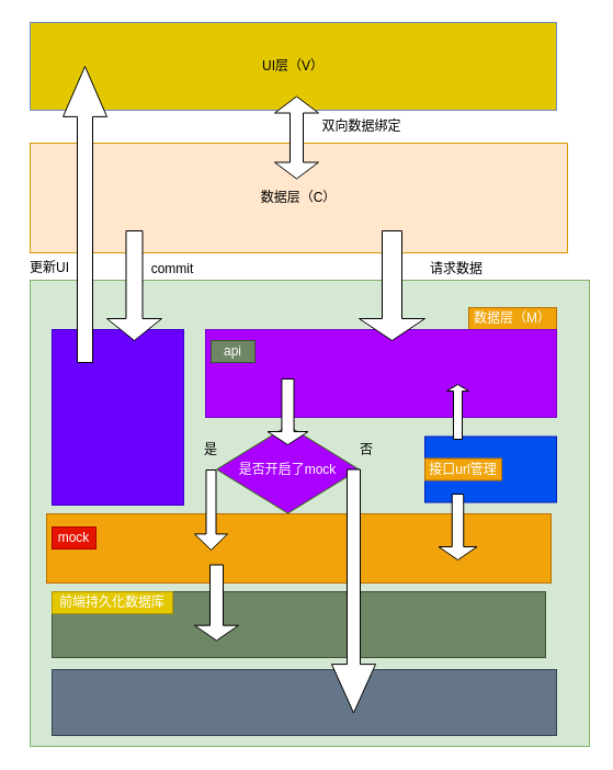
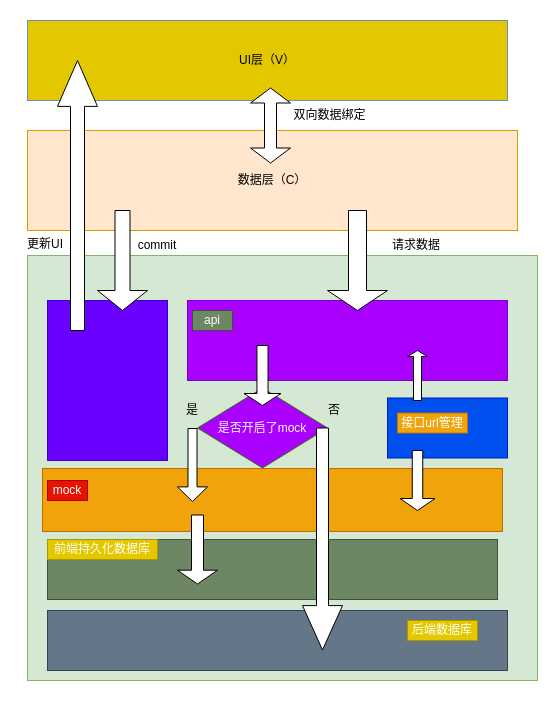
  <mxCell id="0" />
  <mxCell id="1" parent="0" />
  <mxCell id="2" value="UI层（V）" style="rounded=0;whiteSpace=wrap;html=1;fillColor=#e3c800;strokeColor=#6c8ebf;" vertex="1" parent="1"><mxGeometry x="27" y="20" width="480" height="80" as="geometry" /></mxCell>
  <mxCell id="3" value="数据层（C）" style="rounded=0;whiteSpace=wrap;html=1;fillColor=#ffe6cc;strokeColor=#d79b00;" vertex="1" parent="1"><mxGeometry x="27" y="130" width="490" height="100" as="geometry" /></mxCell>
  <mxCell id="4" value="" style="rounded=0;whiteSpace=wrap;html=1;fillColor=#d5e8d4;strokeColor=#82b366;" vertex="1" parent="1"><mxGeometry x="27" y="255" width="510" height="425" as="geometry" /></mxCell>
- <mxCell id="5" value="数据层（M）" style="text;html=1;strokeColor=#BD7000;fillColor=#f0a30a;align=center;verticalAlign=middle;whiteSpace=wrap;rounded=0;fontColor=#ffffff;" vertex="1" parent="1"><mxGeometry x="427" y="280" width="80" height="20" as="geometry" /></mxCell>
  <mxCell id="6" value="" style="rounded=0;whiteSpace=wrap;html=1;fillColor=#6a00ff;strokeColor=#3700CC;fontColor=#ffffff;" vertex="1" parent="1"><mxGeometry x="47" y="300" width="120" height="160" as="geometry" /></mxCell>
  <mxCell id="7" value="" style="rounded=0;whiteSpace=wrap;html=1;fillColor=#f0a30a;strokeColor=#BD7000;fontColor=#ffffff;" vertex="1" parent="1"><mxGeometry x="42" y="468" width="460" height="63" as="geometry" /></mxCell>
  <mxCell id="8" value="mock" style="text;html=1;strokeColor=#B20000;fillColor=#e51400;align=center;verticalAlign=middle;whiteSpace=wrap;rounded=0;fontColor=#ffffff;" vertex="1" parent="1"><mxGeometry x="47" y="480" width="40" height="20" as="geometry" /></mxCell>
  <mxCell id="9" value="" style="rounded=0;whiteSpace=wrap;html=1;fillColor=#0050ef;strokeColor=#001DBC;fontColor=#ffffff;" vertex="1" parent="1"><mxGeometry x="387" y="397.5" width="120" height="60" as="geometry" /></mxCell>
- <mxCell id="10" value="接口url管理" style="text;html=1;strokeColor=#BD7000;fillColor=#f0a30a;align=center;verticalAlign=middle;whiteSpace=wrap;rounded=0;fontColor=#ffffff;" vertex="1" parent="1"><mxGeometry x="387" y="417.5" width="70" height="20" as="geometry" /></mxCell>
+ <mxCell id="10" value="接口url管理" style="text;html=1;strokeColor=#BD7000;fillColor=#f0a30a;align=center;verticalAlign=middle;whiteSpace=wrap;rounded=0;fontColor=#ffffff;" vertex="1" parent="1"><mxGeometry x="397" y="412.5" width="70" height="20" as="geometry" /></mxCell>
  <mxCell id="11" value="更新UI" style="text;html=1;strokeColor=none;fillColor=none;align=center;verticalAlign=middle;whiteSpace=wrap;rounded=0;" vertex="1" parent="1"><mxGeometry x="20" y="234" width="50" height="20" as="geometry" /></mxCell>
  <mxCell id="12" value="commit" style="text;html=1;strokeColor=none;fillColor=none;align=center;verticalAlign=middle;whiteSpace=wrap;rounded=0;" vertex="1" parent="1"><mxGeometry x="137" y="235" width="40" height="20" as="geometry" /></mxCell>
  <mxCell id="13" value="" style="rounded=0;whiteSpace=wrap;html=1;fillColor=#647687;strokeColor=#314354;fontColor=#ffffff;" vertex="1" parent="1"><mxGeometry x="47" y="610" width="460" height="60" as="geometry" /></mxCell>
+ <mxCell id="14" value="后端数据库" style="text;html=1;strokeColor=#B09500;fillColor=#e3c800;align=center;verticalAlign=middle;whiteSpace=wrap;rounded=0;fontColor=#ffffff;" vertex="1" parent="1"><mxGeometry x="407" y="620" width="70" height="20" as="geometry" /></mxCell>
  <mxCell id="15" value="双向数据绑定" style="text;html=1;strokeColor=none;fillColor=none;align=center;verticalAlign=middle;whiteSpace=wrap;rounded=0;" vertex="1" parent="1"><mxGeometry x="282" y="105" width="95" height="20" as="geometry" /></mxCell>
  <mxCell id="16" value="请求数据" style="text;html=1;strokeColor=none;fillColor=none;align=center;verticalAlign=middle;whiteSpace=wrap;rounded=0;" vertex="1" parent="1"><mxGeometry x="336" y="235" width="160" height="20" as="geometry" /></mxCell>
  <mxCell id="17" value="" style="rounded=0;whiteSpace=wrap;html=1;fillColor=#aa00ff;strokeColor=#7700CC;fontColor=#ffffff;" vertex="1" parent="1"><mxGeometry x="187" y="300" width="320" height="80" as="geometry" /></mxCell>
  <mxCell id="18" value="api" style="text;html=1;strokeColor=#3A5431;fillColor=#6d8764;align=center;verticalAlign=middle;whiteSpace=wrap;rounded=0;fontColor=#ffffff;" vertex="1" parent="1"><mxGeometry x="192" y="310" width="40" height="20" as="geometry" /></mxCell>
  <mxCell id="19" value="" style="shape=singleArrow;direction=north;whiteSpace=wrap;html=1;arrowWidth=0.4;arrowSize=0.12;" vertex="1" parent="1"><mxGeometry x="407" y="350" width="20" height="50" as="geometry" /></mxCell>
  <mxCell id="20" value="" style="shape=singleArrow;direction=south;whiteSpace=wrap;html=1;" vertex="1" parent="1"><mxGeometry x="399.5" y="450" width="35" height="60" as="geometry" /></mxCell>
  <mxCell id="21" value="" style="shape=singleArrow;direction=south;whiteSpace=wrap;html=1;" vertex="1" parent="1"><mxGeometry x="327" y="210" width="60" height="100" as="geometry" /></mxCell>
  <mxCell id="22" value="" style="shape=doubleArrow;direction=south;whiteSpace=wrap;html=1;" vertex="1" parent="1"><mxGeometry x="250" y="87.5" width="40" height="75" as="geometry" /></mxCell>
  <mxCell id="23" value="" style="shape=singleArrow;direction=north;whiteSpace=wrap;html=1;arrowWidth=0.35;arrowSize=0.17;" vertex="1" parent="1"><mxGeometry x="57" y="60" width="40" height="270" as="geometry" /></mxCell>
  <mxCell id="24" value="" style="shape=singleArrow;direction=south;whiteSpace=wrap;html=1;" vertex="1" parent="1"><mxGeometry x="97" y="210" width="50" height="100" as="geometry" /></mxCell>
  <mxCell id="25" value="是否开启了mock" style="rhombus;whiteSpace=wrap;html=1;fillColor=#aa00ff;strokeColor=#2D7600;fontColor=#ffffff;" vertex="1" parent="1"><mxGeometry x="197" y="387.5" width="130" height="80" as="geometry" /></mxCell>
  <mxCell id="26" value="" style="shape=singleArrow;direction=south;whiteSpace=wrap;html=1;" vertex="1" parent="1"><mxGeometry x="177" y="428" width="30" height="73" as="geometry" /></mxCell>
  <mxCell id="27" value="是" style="text;html=1;strokeColor=none;fillColor=none;align=center;verticalAlign=middle;whiteSpace=wrap;rounded=0;" vertex="1" parent="1"><mxGeometry x="172" y="400" width="40" height="20" as="geometry" /></mxCell>
  <mxCell id="28" value="" style="shape=singleArrow;direction=south;whiteSpace=wrap;html=1;" vertex="1" parent="1"><mxGeometry x="243.5" y="345" width="37" height="60" as="geometry" /></mxCell>
  <mxCell id="29" value="否" style="text;html=1;strokeColor=none;fillColor=none;align=center;verticalAlign=middle;whiteSpace=wrap;rounded=0;" vertex="1" parent="1"><mxGeometry x="314" y="400" width="40" height="20" as="geometry" /></mxCell>
  <mxCell id="30" value="" style="rounded=0;whiteSpace=wrap;html=1;fillColor=#6d8764;strokeColor=#3A5431;fontColor=#ffffff;" vertex="1" parent="1"><mxGeometry x="47" y="539" width="450" height="60" as="geometry" /></mxCell>
  <mxCell id="31" value="" style="shape=singleArrow;direction=south;whiteSpace=wrap;html=1;" vertex="1" parent="1"><mxGeometry x="302" y="427.5" width="40" height="222" as="geometry" /></mxCell>
  <mxCell id="32" value="" style="shape=singleArrow;direction=south;whiteSpace=wrap;html=1;" vertex="1" parent="1"><mxGeometry x="177" y="514.5" width="40" height="69" as="geometry" /></mxCell>
  <mxCell id="33" value="前端持久化数据库" style="text;html=1;strokeColor=#B09500;fillColor=#e3c800;align=center;verticalAlign=middle;whiteSpace=wrap;rounded=0;fontColor=#ffffff;" vertex="1" parent="1"><mxGeometry x="47" y="539" width="110" height="20" as="geometry" /></mxCell>
